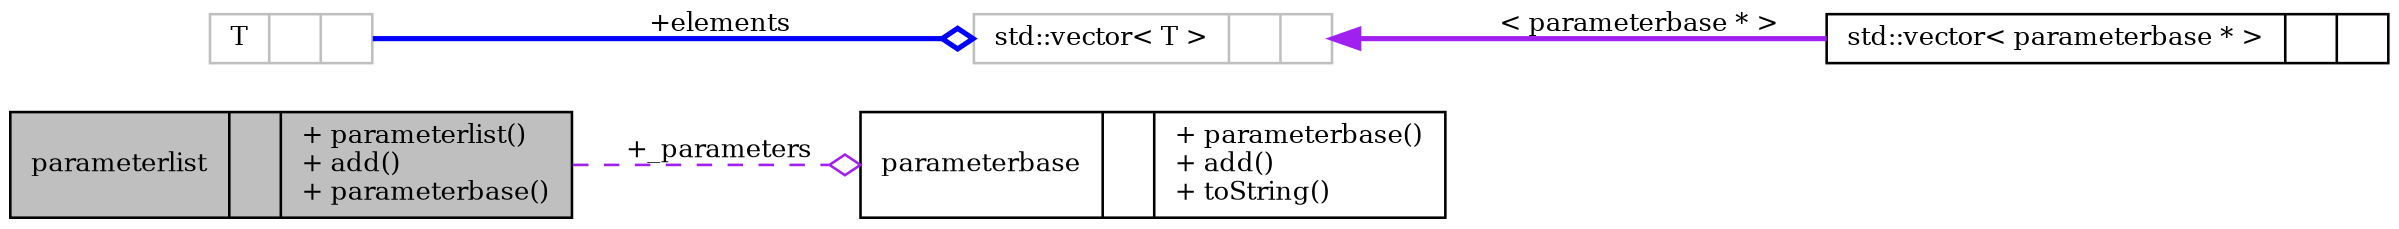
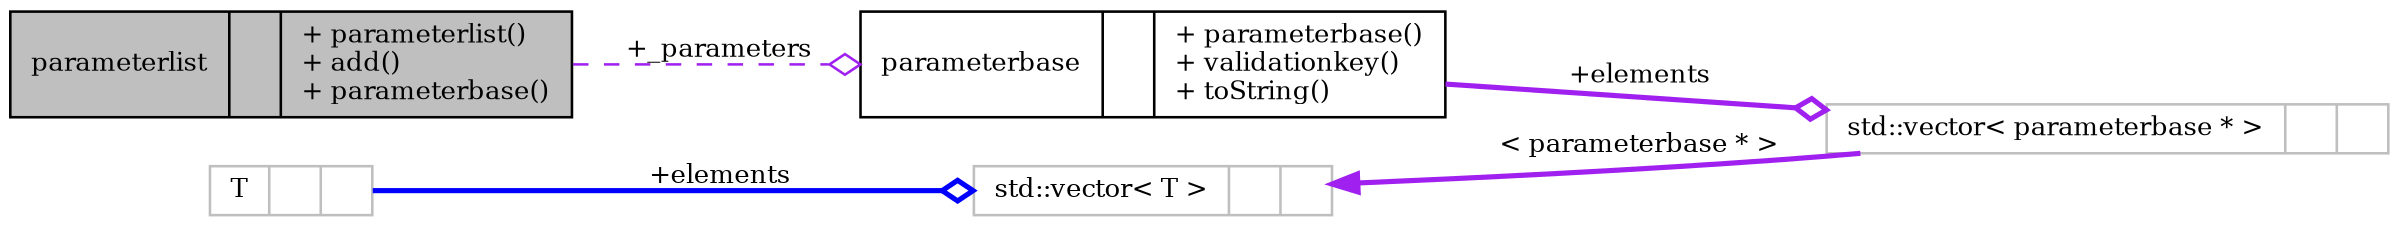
  digraph {
    fontname="DejaVu Serif"
    rankdir=LR
    node [color=grey75 fontname="DejaVu Serif" fontsize=10 shape=record]
    edge [arrowhead=odiamond color=purple fontname="DejaVu Serif" fontsize=10 labelfontname=Helvetica labelfontsize=10 style=bold]
    n1 [color=black fillcolor=grey75 fontcolor=black height=0.2 label="{parameterlist\n||+ parameterlist()\l+ add()\l+ parameterbase()\l}" style=filled width=0.4]
-   n2 [color=black height=0.2 label="{parameterbase\n||+ parameterbase()\l+ add()\l+ toString()\l}" width=0.4]
-   n3 [color=black height=0.2 label="{std::vector\< parameterbase * \>\n||}" width=0.4]
+   n2 [color=black height=0.2 label="{parameterbase\n||+ parameterbase()\l+ validationkey()\l+ toString()\l}" width=0.4]
+   n3 [height=0.2 label="{std::vector\< parameterbase * \>\n||}" width=0.4]
    n4 [height=0.2 label="{std::vector\< T \>\n||}" width=0.4]
    n5 [height=0.2 label="{T\n||}" width=0.4]
    n1 -> n2 [label=" +_parameters" style=dashed]
+   n2 -> n3 [label=" +elements"]
    n4 -> n3 [dir=back label=" \< parameterbase * \>" arrowhead=""]
    n5 -> n4 [color=blue label=" +elements"]
  }
